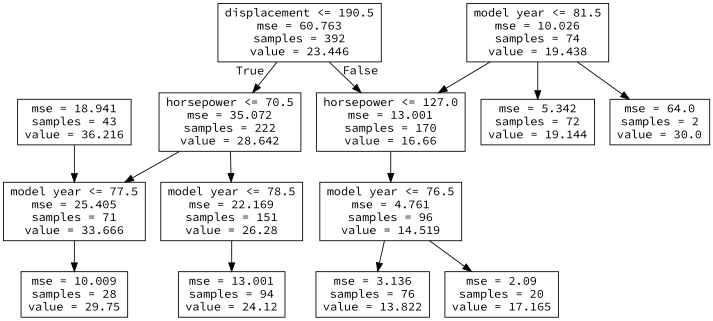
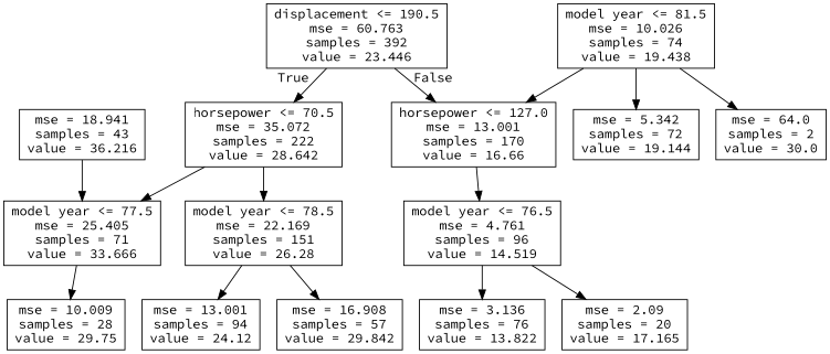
  digraph {
    fontname="Source Code Pro"
    node [fontname="Source Code Pro" shape=box]
    edge [fontname="Source Code Pro"]
    n1 [label="displacement <= 190.5\nmse = 60.763\nsamples = 392\nvalue = 23.446"]
    n2 [label="horsepower <= 70.5\nmse = 35.072\nsamples = 222\nvalue = 28.642"]
    n3 [label="horsepower <= 127.0\nmse = 13.001\nsamples = 170\nvalue = 16.66"]
    n4 [label="model year <= 77.5\nmse = 25.405\nsamples = 71\nvalue = 33.666"]
    n5 [label="model year <= 78.5\nmse = 22.169\nsamples = 151\nvalue = 26.28"]
    n6 [label="model year <= 76.5\nmse = 4.761\nsamples = 96\nvalue = 14.519"]
    n7 [label="mse = 10.009\nsamples = 28\nvalue = 29.75"]
    n8 [label="mse = 13.001\nsamples = 94\nvalue = 24.12"]
+   n9 [label="mse = 16.908\nsamples = 57\nvalue = 29.842"]
    n10 [label="mse = 18.941\nsamples = 43\nvalue = 36.216"]
    n11 [label="model year <= 81.5\nmse = 10.026\nsamples = 74\nvalue = 19.438"]
    n12 [label="mse = 5.342\nsamples = 72\nvalue = 19.144"]
    n13 [label="mse = 64.0\nsamples = 2\nvalue = 30.0"]
    n14 [label="mse = 3.136\nsamples = 76\nvalue = 13.822"]
    n15 [label="mse = 2.09\nsamples = 20\nvalue = 17.165"]
    n1 -> n2 [headlabel=True labelangle=45 labeldistance=2.5]
    n1 -> n3 [headlabel=False labelangle=-45 labeldistance=2.5]
    n2 -> n4
    n2 -> n5
    n3 -> n6
    n4 -> n7
    n5 -> n8
+   n5 -> n9
    n6 -> n14
    n6 -> n15
    n10 -> n4
    n11 -> n3
    n11 -> n12
    n11 -> n13
  }
